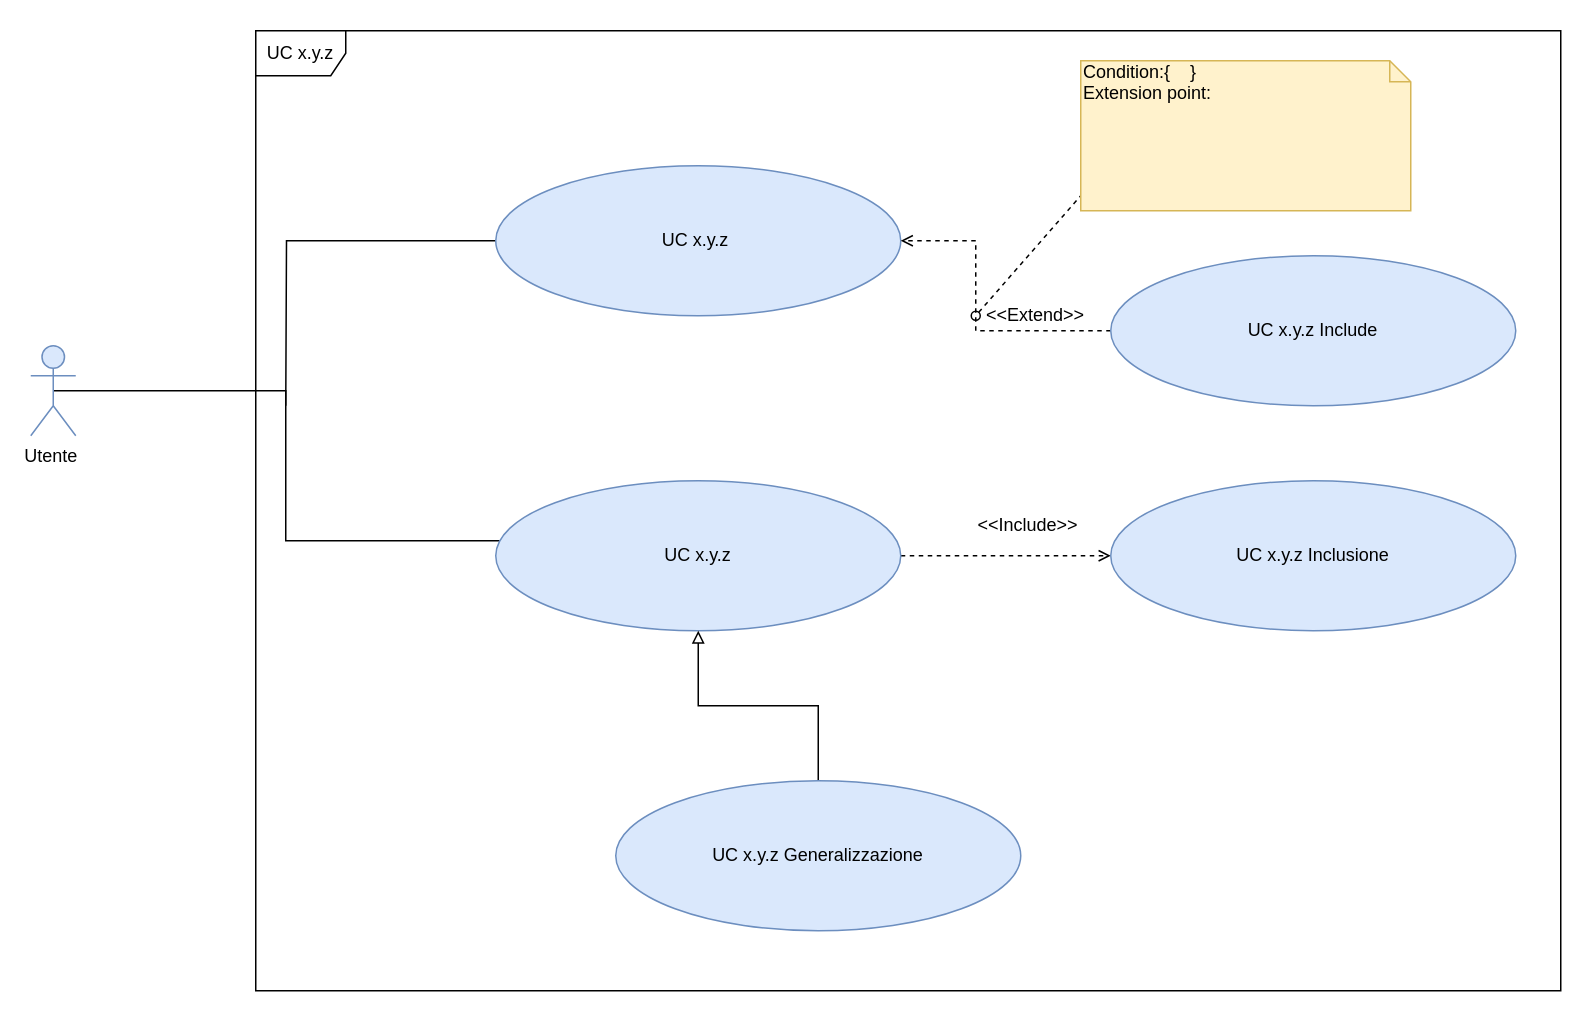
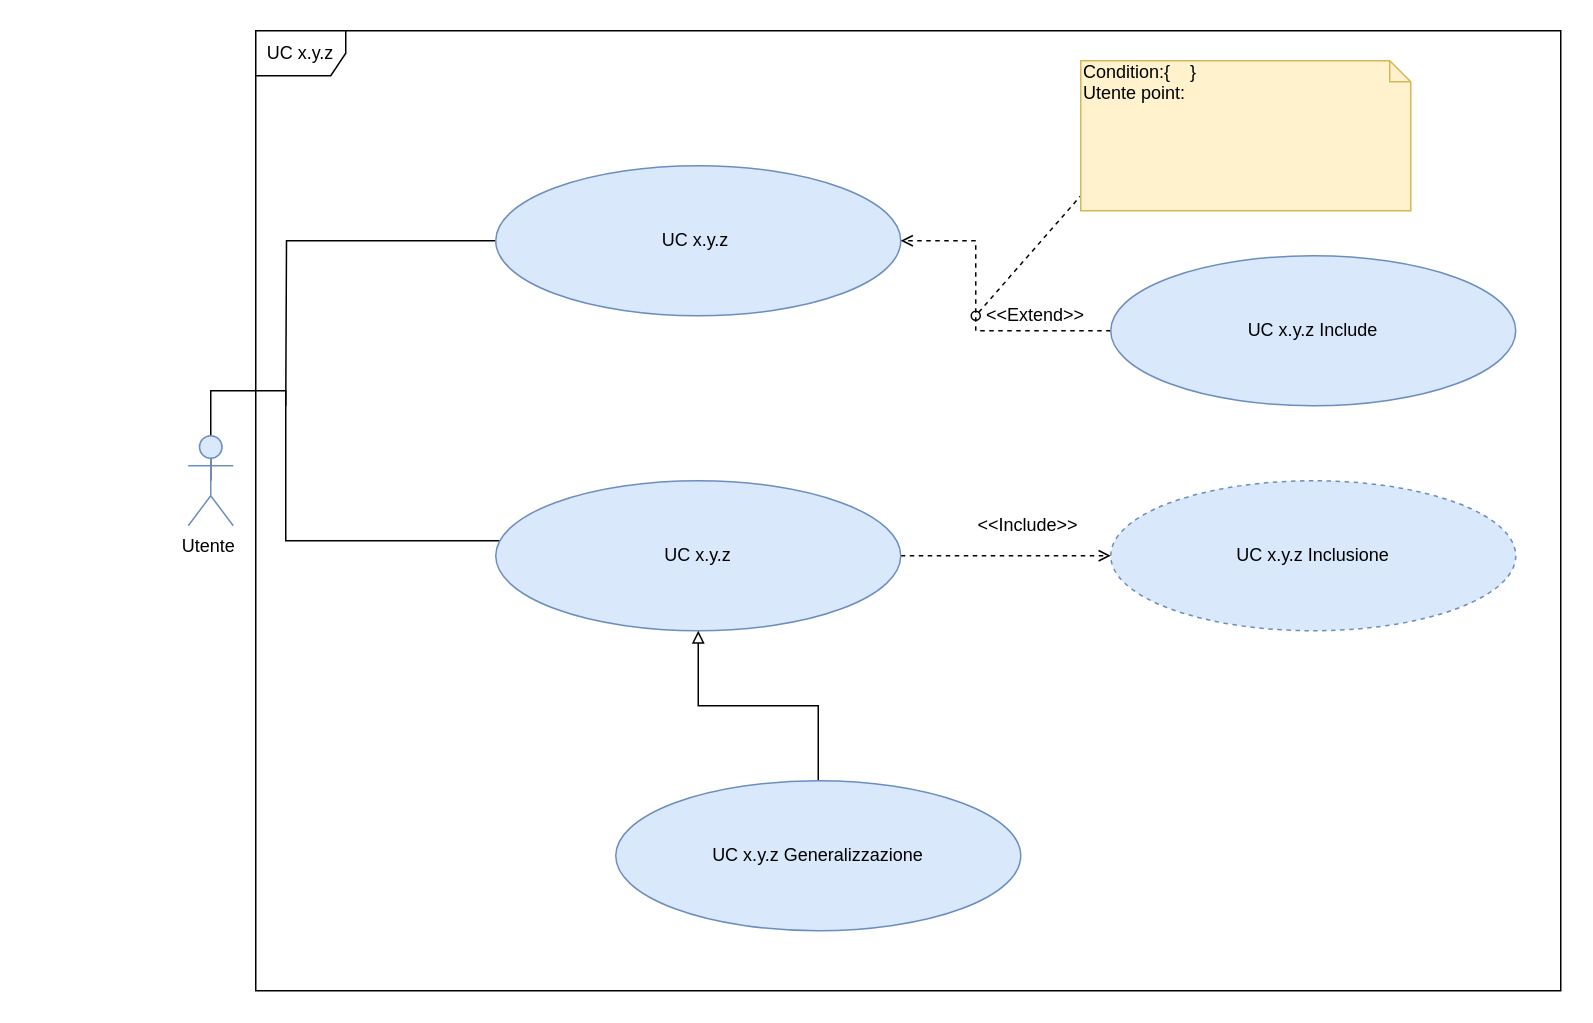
  <mxCell id="0" />
  <mxCell id="1" parent="0" />
  <mxCell id="2" value="UC x.y.z" style="shape=umlFrame;whiteSpace=wrap;html=1;" vertex="1" parent="1"><mxGeometry x="170" y="20" width="870" height="640" as="geometry" /></mxCell>
  <mxCell id="3" style="edgeStyle=orthogonalEdgeStyle;rounded=0;orthogonalLoop=1;jettySize=auto;html=1;exitX=0.5;exitY=0.5;exitDx=0;exitDy=0;exitPerimeter=0;endArrow=none;endFill=0;" edge="1" parent="1" source="4" target="8"><mxGeometry relative="1" as="geometry"><mxPoint x="130" y="260" as="targetPoint" /><Array as="points"><mxPoint x="190" y="260" /><mxPoint x="190" y="360" /></Array></mxGeometry></mxCell>
- <mxCell id="4" value="Utente&amp;nbsp;" style="shape=umlActor;verticalLabelPosition=bottom;labelBackgroundColor=#ffffff;verticalAlign=top;html=1;fillColor=#dae8fc;strokeColor=#6c8ebf;" vertex="1" parent="1"><mxGeometry x="20" y="230" width="30" height="60" as="geometry" /></mxCell>
+ <mxCell id="4" value="Utente&amp;nbsp;" style="shape=umlActor;verticalLabelPosition=bottom;labelBackgroundColor=#ffffff;verticalAlign=top;html=1;fillColor=#dae8fc;strokeColor=#6c8ebf;" vertex="1" parent="1"><mxGeometry x="125" y="290" width="30" height="60" as="geometry" /></mxCell>
  <mxCell id="5" style="edgeStyle=orthogonalEdgeStyle;rounded=0;orthogonalLoop=1;jettySize=auto;html=1;exitX=0;exitY=0.5;exitDx=0;exitDy=0;endArrow=none;endFill=0;" edge="1" parent="1" source="6"><mxGeometry relative="1" as="geometry"><mxPoint x="190" y="270" as="targetPoint" /></mxGeometry></mxCell>
  <mxCell id="6" value="UC x.y.z&amp;nbsp;" style="ellipse;whiteSpace=wrap;html=1;fillColor=#dae8fc;strokeColor=#6c8ebf;" vertex="1" parent="1"><mxGeometry x="330" y="110" width="270" height="100" as="geometry" /></mxCell>
  <mxCell id="7" style="edgeStyle=orthogonalEdgeStyle;rounded=0;orthogonalLoop=1;jettySize=auto;html=1;exitX=1;exitY=0.5;exitDx=0;exitDy=0;entryX=0;entryY=0.5;entryDx=0;entryDy=0;dashed=1;startArrow=none;startFill=0;endArrow=open;endFill=0;" edge="1" parent="1" source="8" target="12"><mxGeometry relative="1" as="geometry" /></mxCell>
  <mxCell id="8" value="UC x.y.z" style="ellipse;whiteSpace=wrap;html=1;fillColor=#dae8fc;strokeColor=#6c8ebf;" vertex="1" parent="1"><mxGeometry x="330" y="320" width="270" height="100" as="geometry" /></mxCell>
  <mxCell id="9" style="rounded=0;orthogonalLoop=1;jettySize=auto;html=1;exitX=0;exitY=0.5;exitDx=0;exitDy=0;endArrow=open;endFill=0;startArrow=none;startFill=0;dashed=1;edgeStyle=orthogonalEdgeStyle;" edge="1" parent="1" source="10" target="6"><mxGeometry relative="1" as="geometry"><Array as="points"><mxPoint x="650" y="220" /><mxPoint x="650" y="160" /></Array></mxGeometry></mxCell>
  <mxCell id="10" value="UC x.y.z Include" style="ellipse;whiteSpace=wrap;html=1;fillColor=#dae8fc;strokeColor=#6c8ebf;" vertex="1" parent="1"><mxGeometry x="740" y="170" width="270" height="100" as="geometry" /></mxCell>
  <mxCell id="11" value="&amp;lt;&amp;lt;Extend&amp;gt;&amp;gt;" style="text;html=1;strokeColor=none;fillColor=none;align=center;verticalAlign=middle;whiteSpace=wrap;rounded=0;" vertex="1" parent="1"><mxGeometry x="670" y="200" width="40" height="20" as="geometry" /></mxCell>
- <mxCell id="12" value="UC x.y.z Inclusione" style="ellipse;whiteSpace=wrap;html=1;fillColor=#dae8fc;strokeColor=#6c8ebf;" vertex="1" parent="1"><mxGeometry x="740" y="320" width="270" height="100" as="geometry" /></mxCell>
+ <mxCell id="12" value="UC x.y.z Inclusione" style="ellipse;whiteSpace=wrap;html=1;fillColor=#dae8fc;strokeColor=#6c8ebf;dashed=1;" vertex="1" parent="1"><mxGeometry x="740" y="320" width="270" height="100" as="geometry" /></mxCell>
  <mxCell id="13" value="&amp;lt;&amp;lt;Include&amp;gt;&amp;gt;" style="text;html=1;strokeColor=none;fillColor=none;align=center;verticalAlign=middle;whiteSpace=wrap;rounded=0;" vertex="1" parent="1"><mxGeometry x="665" y="340" width="40" height="20" as="geometry" /></mxCell>
  <mxCell id="14" value="" style="endArrow=none;html=1;dashed=1;startArrow=oval;startFill=0;" edge="1" parent="1"><mxGeometry width="50" height="50" relative="1" as="geometry"><mxPoint x="650" y="210" as="sourcePoint" /><mxPoint x="720" y="130" as="targetPoint" /></mxGeometry></mxCell>
- <mxCell id="15" value="Condition:{&amp;nbsp; &amp;nbsp; }&lt;br&gt;Extension point:" style="shape=note;whiteSpace=wrap;html=1;size=14;verticalAlign=top;align=left;spacingTop=-6;fillColor=#fff2cc;strokeColor=#d6b656;" vertex="1" parent="1"><mxGeometry x="720" y="40" width="220" height="100" as="geometry" /></mxCell>
+ <mxCell id="15" value="Condition:{&amp;nbsp; &amp;nbsp; }&lt;br&gt;Utente point:" style="shape=note;whiteSpace=wrap;html=1;size=14;verticalAlign=top;align=left;spacingTop=-6;fillColor=#fff2cc;strokeColor=#d6b656;" vertex="1" parent="1"><mxGeometry x="720" y="40" width="220" height="100" as="geometry" /></mxCell>
  <mxCell id="16" style="edgeStyle=orthogonalEdgeStyle;rounded=0;orthogonalLoop=1;jettySize=auto;html=1;exitX=0.5;exitY=0;exitDx=0;exitDy=0;startArrow=none;startFill=0;endArrow=block;endFill=0;" edge="1" parent="1" source="17" target="8"><mxGeometry relative="1" as="geometry" /></mxCell>
  <mxCell id="17" value="UC x.y.z Generalizzazione" style="ellipse;whiteSpace=wrap;html=1;fillColor=#dae8fc;strokeColor=#6c8ebf;" vertex="1" parent="1"><mxGeometry x="410" y="520" width="270" height="100" as="geometry" /></mxCell>
